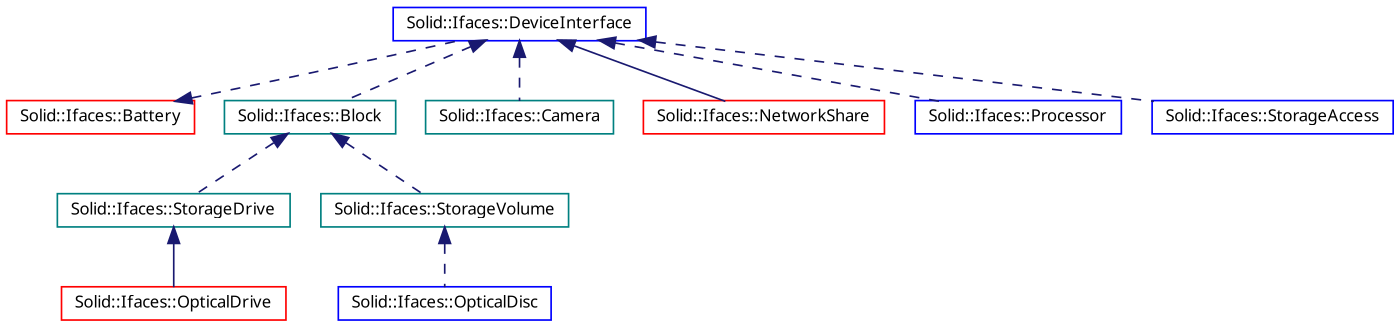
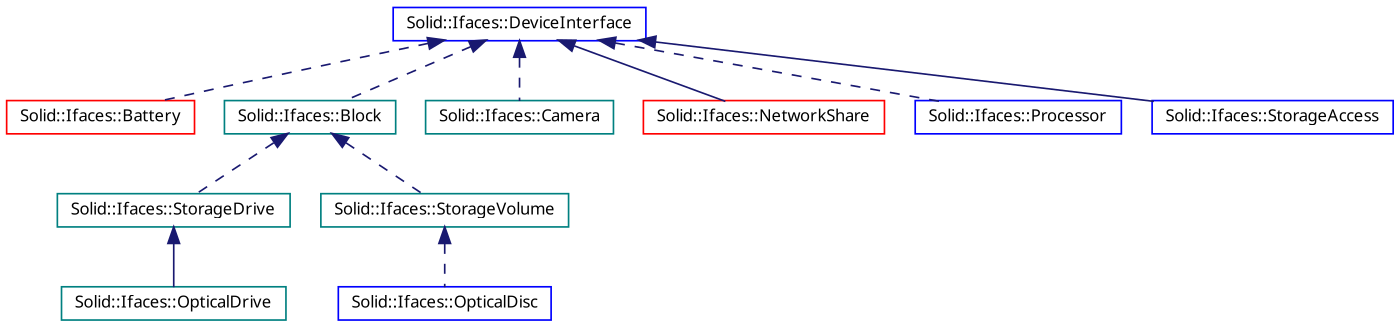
  digraph {
    fontname="Noto Sans"
    rankdir=TB
    node [color=blue fillcolor=white fontname="Noto Sans" fontsize=10 shape=record style=filled]
    edge [color=midnightblue dir=back fontname="Noto Sans" fontsize=10 labelfontname=Helvetica labelfontsize=10 style=dashed]
    n1 [height=0.2 label="Solid::Ifaces::DeviceInterface" width=0.4]
    n2 [color=red height=0.2 label="Solid::Ifaces::Battery" width=0.4]
    n3 [color=teal height=0.2 label="Solid::Ifaces::Block" width=0.4]
    n4 [color=teal height=0.2 label="Solid::Ifaces::Camera" width=0.4]
    n5 [color=red height=0.2 label="Solid::Ifaces::NetworkShare" width=0.4]
    n6 [height=0.2 label="Solid::Ifaces::Processor" width=0.4]
    n7 [height=0.2 label="Solid::Ifaces::StorageAccess" width=0.4]
    n8 [color=teal height=0.2 label="Solid::Ifaces::StorageDrive" width=0.4]
    n9 [color=teal height=0.2 label="Solid::Ifaces::StorageVolume" width=0.4]
-   n10 [color=red height=0.2 label="Solid::Ifaces::OpticalDrive" width=0.4]
+   n10 [color=teal height=0.2 label="Solid::Ifaces::OpticalDrive" width=0.4]
    n11 [height=0.2 label="Solid::Ifaces::OpticalDisc" width=0.4]
-   n2 -> n1
+   n1 -> n2
    n1 -> n3
    n1 -> n4
    n1 -> n5 [style=solid]
    n1 -> n6
-   n1 -> n7
+   n1 -> n7 [style=solid]
    n3 -> n8
    n3 -> n9
    n8 -> n10 [style=solid]
    n9 -> n11
  }
